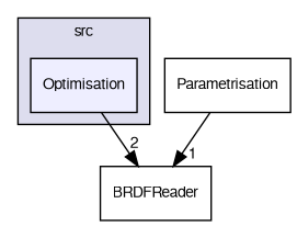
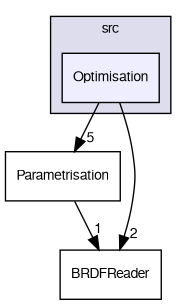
  digraph {
    compound=true
    node [fontname=FreeSans fontsize=10 shape=box]
    edge [labeldistance=1.5 labelfontname=FreeSans labelfontsize=10]
    n1 [fillcolor="#eeeeff" label=Optimisation pencolor=black style=filled]
    n2 [label=Parametrisation]
    n3 [label=BRDFReader]
    subgraph cluster_1 {
      bgcolor="#ddddee"
      fontname=FreeSans
      fontsize=10
      label=src
      pencolor=black
      n1
    }
+   n1 -> n2 [headlabel=5]
    n1 -> n3 [headlabel=2]
    n2 -> n3 [headlabel=1]
  }
